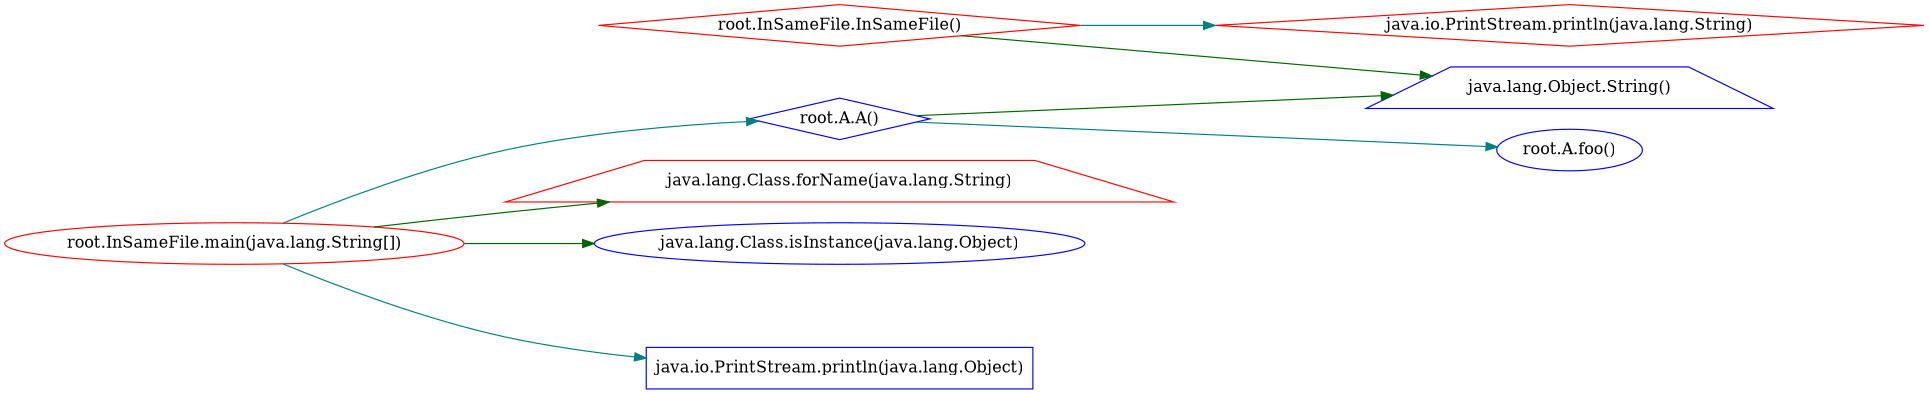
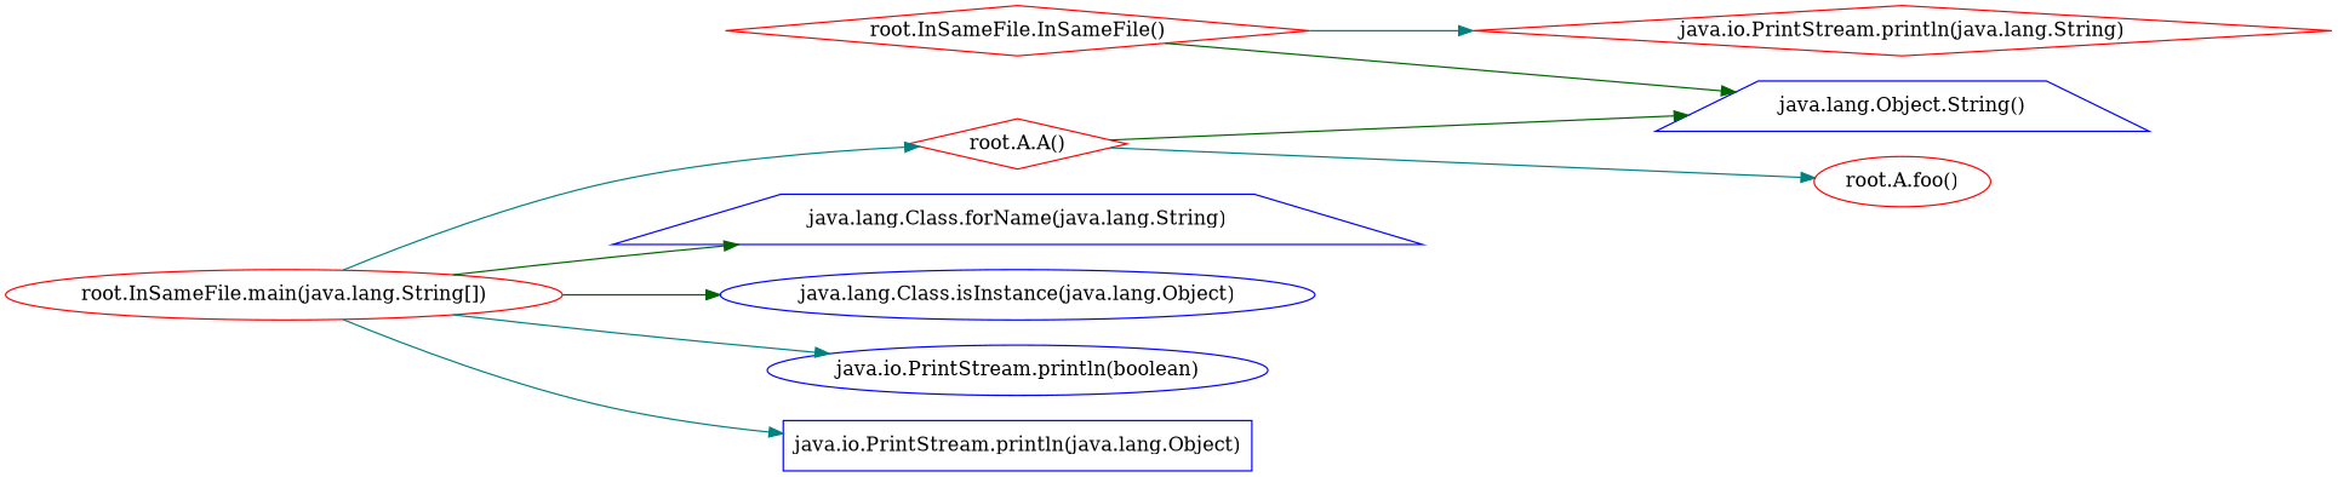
  digraph {
    rankdir=LR
    node [color=blue shape=ellipse]
    edge [color=teal]
-   n1 [label="root.A.A()" shape=diamond]
-   n2 [label="root.A.foo()"]
+   n1 [color=red label="root.A.A()" shape=diamond]
+   n2 [color=red label="root.A.foo()"]
    n3 [label="java.lang.Object.String()" shape=trapezium]
    n4 [color=red label="root.InSameFile.InSameFile()" shape=diamond]
    n5 [color=red label="java.io.PrintStream.println(java.lang.String)" shape=diamond]
-   n6 [color=red label="java.lang.Class.forName(java.lang.String)" shape=trapezium]
+   n6 [label="java.lang.Class.forName(java.lang.String)" shape=trapezium]
    n7 [label="java.lang.Class.isInstance(java.lang.Object)"]
    n8 [color=red label="root.InSameFile.main(java.lang.String[])"]
+   n9 [label="java.io.PrintStream.println(boolean)"]
    n10 [label="java.io.PrintStream.println(java.lang.Object)" shape=box]
    n1 -> n2
    n1 -> n3 [color=darkgreen]
    n4 -> n3 [color=darkgreen]
    n4 -> n5
    n8 -> n1
    n8 -> n6 [color=darkgreen]
    n8 -> n7 [color=darkgreen]
+   n8 -> n9
    n8 -> n10
  }
